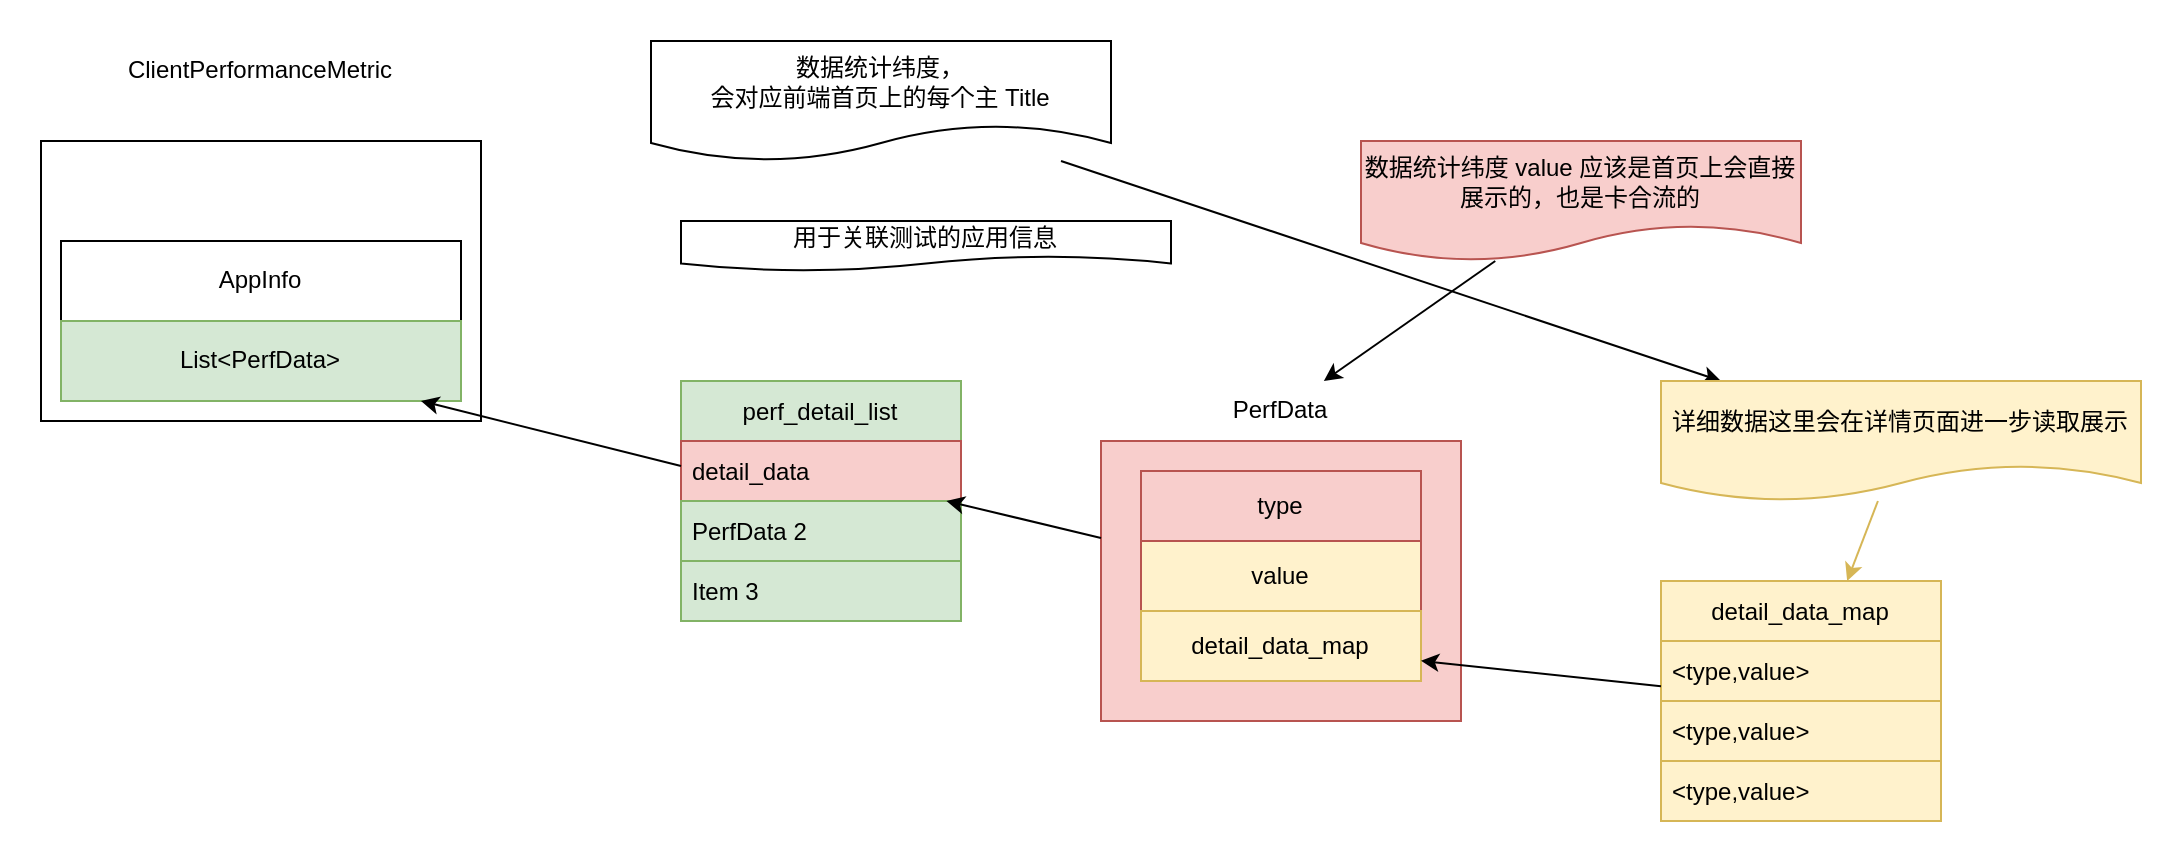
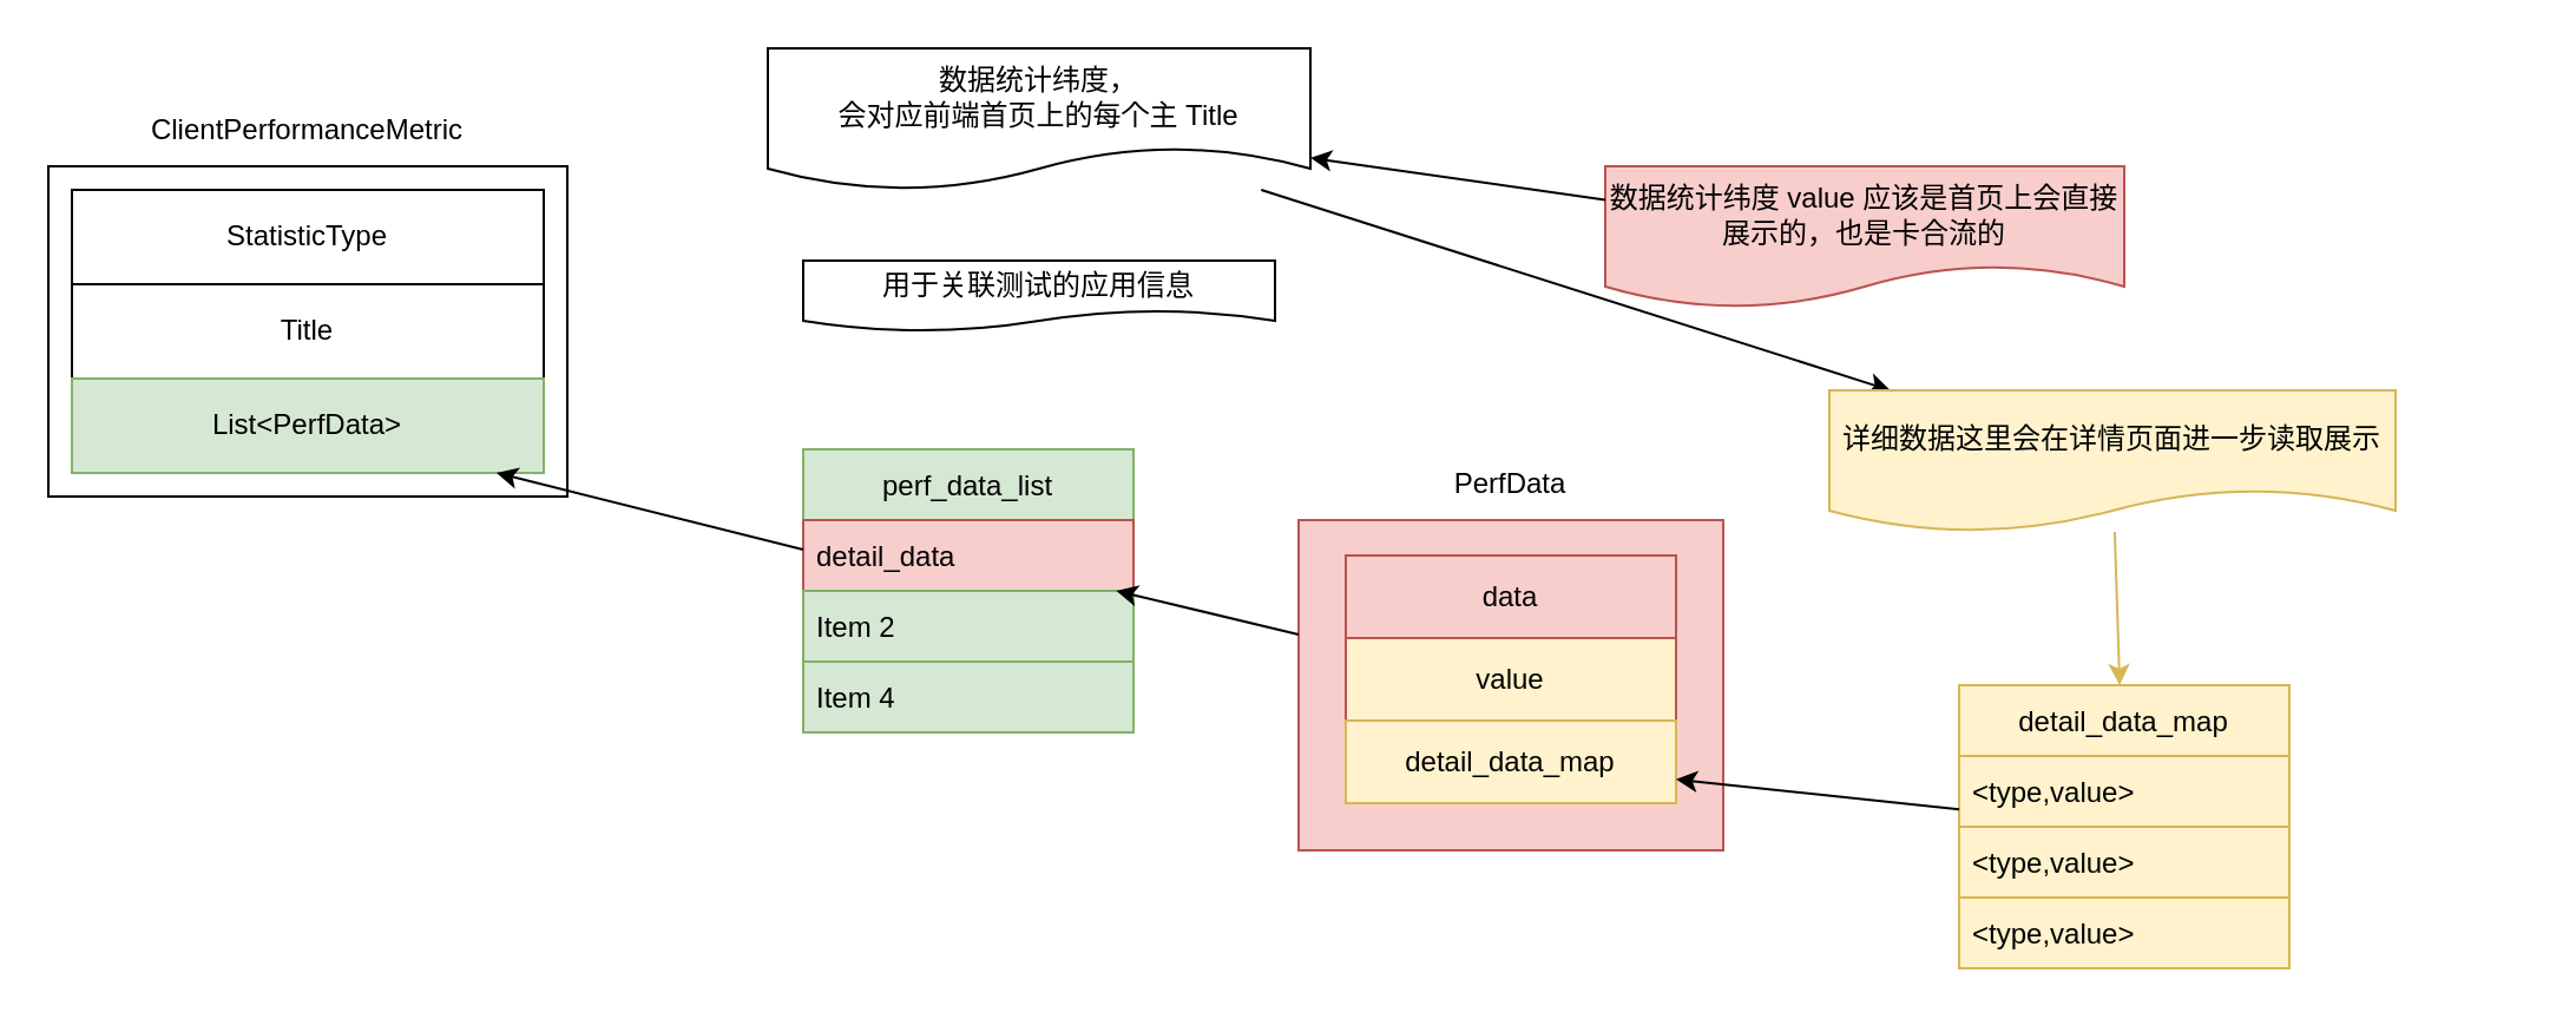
  <mxCell id="0" />
  <mxCell id="1" parent="0" />
  <mxCell id="2" value="" style="rounded=0;whiteSpace=wrap;html=1;" vertex="1" parent="1"><mxGeometry x="20" y="70" width="220" height="140" as="geometry" /></mxCell>
- <mxCell id="4" value="AppInfo" style="rounded=0;whiteSpace=wrap;" vertex="1" parent="1"><mxGeometry x="30" y="120" width="200" height="40" as="geometry" /></mxCell>
+ <mxCell id="3" value="StatisticType" style="rounded=0;whiteSpace=wrap;" vertex="1" parent="1"><mxGeometry x="30" y="80" width="200" height="40" as="geometry" /></mxCell>
+ <mxCell id="4" value="Title" style="rounded=0;whiteSpace=wrap;" vertex="1" parent="1"><mxGeometry x="30" y="120" width="200" height="40" as="geometry" /></mxCell>
  <mxCell id="5" value="List&lt;PerfData&gt;" style="rounded=0;whiteSpace=wrap;fillColor=#d5e8d4;strokeColor=#82b366;" vertex="1" parent="1"><mxGeometry x="30" y="160" width="200" height="40" as="geometry" /></mxCell>
- <mxCell id="6" value="ClientPerformanceMetric" style="text;strokeColor=none;fillColor=none;align=center;verticalAlign=middle;whiteSpace=wrap;rounded=0;" vertex="1" parent="1"><mxGeometry x="30" y="20" width="200" height="30" as="geometry" /></mxCell>
+ <mxCell id="6" value="ClientPerformanceMetric" style="text;strokeColor=none;fillColor=none;align=center;verticalAlign=middle;whiteSpace=wrap;rounded=0;" vertex="1" parent="1"><mxGeometry x="30" y="40" width="200" height="30" as="geometry" /></mxCell>
  <mxCell id="7" value="数据统计纬度，&lt;br&gt;会对应前端首页上的每个主 Title" style="shape=document;whiteSpace=wrap;html=1;boundedLbl=1;" vertex="1" parent="1"><mxGeometry x="325" y="20" width="230" height="60" as="geometry" /></mxCell>
  <mxCell id="8" value="" style="endArrow=classic;html=1;rounded=0;" edge="1" parent="1" source="7" target="27"><mxGeometry width="50" height="50" relative="1" as="geometry"><mxPoint x="430" y="190" as="sourcePoint" /><mxPoint x="480" y="140" as="targetPoint" /></mxGeometry></mxCell>
- <mxCell id="9" value="用于关联测试的应用信息" style="shape=document;whiteSpace=wrap;html=1;boundedLbl=1;" vertex="1" parent="1"><mxGeometry x="340" y="110" width="245" height="25" as="geometry" /></mxCell>
- <mxCell id="10" value="perf_detail_list" style="swimlane;fontStyle=0;childLayout=stackLayout;horizontal=1;startSize=30;horizontalStack=0;resizeParent=1;resizeParentMax=0;resizeLast=0;collapsible=1;marginBottom=0;html=0;fillColor=#d5e8d4;strokeColor=#82b366;" vertex="1" parent="1"><mxGeometry x="340" y="190" width="140" height="120" as="geometry" /></mxCell>
+ <mxCell id="9" value="用于关联测试的应用信息" style="shape=document;whiteSpace=wrap;html=1;boundedLbl=1;" vertex="1" parent="1"><mxGeometry x="340" y="110" width="200" height="30" as="geometry" /></mxCell>
+ <mxCell id="10" value="perf_data_list" style="swimlane;fontStyle=0;childLayout=stackLayout;horizontal=1;startSize=30;horizontalStack=0;resizeParent=1;resizeParentMax=0;resizeLast=0;collapsible=1;marginBottom=0;html=0;fillColor=#d5e8d4;strokeColor=#82b366;" vertex="1" parent="1"><mxGeometry x="340" y="190" width="140" height="120" as="geometry" /></mxCell>
  <mxCell id="11" value="detail_data" style="text;strokeColor=#b85450;fillColor=#f8cecc;align=left;verticalAlign=middle;spacingLeft=4;spacingRight=4;overflow=hidden;points=[[0,0.5],[1,0.5]];portConstraint=eastwest;rotatable=0;html=0;backgroundOutline=0;expand=1;sketch=0;glass=0;labelBorderColor=none;" vertex="1" parent="10"><mxGeometry y="30" width="140" height="30" as="geometry" /></mxCell>
- <mxCell id="12" value="PerfData 2" style="text;strokeColor=#82b366;fillColor=#d5e8d4;align=left;verticalAlign=middle;spacingLeft=4;spacingRight=4;overflow=hidden;points=[[0,0.5],[1,0.5]];portConstraint=eastwest;rotatable=0;html=0;backgroundOutline=0;expand=1;sketch=0;glass=0;labelBorderColor=none;" vertex="1" parent="10"><mxGeometry y="60" width="140" height="30" as="geometry" /></mxCell>
- <mxCell id="13" value="Item 3" style="text;strokeColor=#82b366;fillColor=#d5e8d4;align=left;verticalAlign=middle;spacingLeft=4;spacingRight=4;overflow=hidden;points=[[0,0.5],[1,0.5]];portConstraint=eastwest;rotatable=0;html=0;backgroundOutline=0;expand=1;sketch=0;glass=0;labelBorderColor=none;" vertex="1" parent="10"><mxGeometry y="90" width="140" height="30" as="geometry" /></mxCell>
+ <mxCell id="12" value="Item 2" style="text;strokeColor=#82b366;fillColor=#d5e8d4;align=left;verticalAlign=middle;spacingLeft=4;spacingRight=4;overflow=hidden;points=[[0,0.5],[1,0.5]];portConstraint=eastwest;rotatable=0;html=0;backgroundOutline=0;expand=1;sketch=0;glass=0;labelBorderColor=none;" vertex="1" parent="10"><mxGeometry y="60" width="140" height="30" as="geometry" /></mxCell>
+ <mxCell id="13" value="Item 4" style="text;strokeColor=#82b366;fillColor=#d5e8d4;align=left;verticalAlign=middle;spacingLeft=4;spacingRight=4;overflow=hidden;points=[[0,0.5],[1,0.5]];portConstraint=eastwest;rotatable=0;html=0;backgroundOutline=0;expand=1;sketch=0;glass=0;labelBorderColor=none;" vertex="1" parent="10"><mxGeometry y="90" width="140" height="30" as="geometry" /></mxCell>
  <mxCell id="14" value="" style="endArrow=classic;html=1;rounded=0;" edge="1" parent="1" source="10" target="5"><mxGeometry width="50" height="50" relative="1" as="geometry"><mxPoint x="420" y="500" as="sourcePoint" /><mxPoint x="470" y="450" as="targetPoint" /></mxGeometry></mxCell>
  <mxCell id="15" value="" style="rounded=0;whiteSpace=wrap;html=1;fillColor=#f8cecc;strokeColor=#b85450;" vertex="1" parent="1"><mxGeometry x="550" y="220" width="180" height="140" as="geometry" /></mxCell>
  <mxCell id="16" value="" style="endArrow=classic;html=1;rounded=0;" edge="1" parent="1" source="15" target="11"><mxGeometry width="50" height="50" relative="1" as="geometry"><mxPoint x="720" y="430" as="sourcePoint" /><mxPoint x="770" y="380" as="targetPoint" /></mxGeometry></mxCell>
- <mxCell id="17" value="type" style="rounded=0;whiteSpace=wrap;html=1;fillColor=#f8cecc;strokeColor=#b85450;" vertex="1" parent="1"><mxGeometry x="570" y="235" width="140" height="35" as="geometry" /></mxCell>
+ <mxCell id="17" value="data" style="rounded=0;whiteSpace=wrap;html=1;fillColor=#f8cecc;strokeColor=#b85450;" vertex="1" parent="1"><mxGeometry x="570" y="235" width="140" height="35" as="geometry" /></mxCell>
  <mxCell id="18" value="value" style="rounded=0;whiteSpace=wrap;html=1;fillColor=#fff2cc;strokeColor=#b85450;" vertex="1" parent="1"><mxGeometry x="570" y="270" width="140" height="35" as="geometry" /></mxCell>
  <mxCell id="19" value="detail_data_map" style="rounded=0;whiteSpace=wrap;html=1;fillColor=#fff2cc;strokeColor=#d6b656;" vertex="1" parent="1"><mxGeometry x="570" y="305" width="140" height="35" as="geometry" /></mxCell>
  <mxCell id="20" value="detail_data_map" style="swimlane;fontStyle=0;childLayout=stackLayout;horizontal=1;startSize=30;horizontalStack=0;resizeParent=1;resizeParentMax=0;resizeLast=0;collapsible=1;marginBottom=0;glass=0;labelBorderColor=none;sketch=0;strokeColor=#d6b656;html=0;fillColor=#fff2cc;" vertex="1" parent="1"><mxGeometry x="830" y="290" width="140" height="120" as="geometry" /></mxCell>
  <mxCell id="21" value="&lt;type,value&gt;" style="text;strokeColor=#d6b656;fillColor=#fff2cc;align=left;verticalAlign=middle;spacingLeft=4;spacingRight=4;overflow=hidden;points=[[0,0.5],[1,0.5]];portConstraint=eastwest;rotatable=0;glass=0;labelBorderColor=none;sketch=0;html=0;" vertex="1" parent="20"><mxGeometry y="30" width="140" height="30" as="geometry" /></mxCell>
  <mxCell id="22" value="&lt;type,value&gt;" style="text;strokeColor=#d6b656;fillColor=#fff2cc;align=left;verticalAlign=middle;spacingLeft=4;spacingRight=4;overflow=hidden;points=[[0,0.5],[1,0.5]];portConstraint=eastwest;rotatable=0;glass=0;labelBorderColor=none;sketch=0;html=0;" vertex="1" parent="20"><mxGeometry y="60" width="140" height="30" as="geometry" /></mxCell>
  <mxCell id="23" value="&lt;type,value&gt;" style="text;strokeColor=#d6b656;fillColor=#fff2cc;align=left;verticalAlign=middle;spacingLeft=4;spacingRight=4;overflow=hidden;points=[[0,0.5],[1,0.5]];portConstraint=eastwest;rotatable=0;glass=0;labelBorderColor=none;sketch=0;html=0;" vertex="1" parent="20"><mxGeometry y="90" width="140" height="30" as="geometry" /></mxCell>
  <mxCell id="24" value="" style="endArrow=classic;html=1;rounded=0;" edge="1" parent="1" source="20" target="19"><mxGeometry width="50" height="50" relative="1" as="geometry"><mxPoint x="940" y="590" as="sourcePoint" /><mxPoint x="990" y="540" as="targetPoint" /></mxGeometry></mxCell>
  <mxCell id="25" value="数据统计纬度 value 应该是首页上会直接展示的，也是卡合流的" style="shape=document;whiteSpace=wrap;html=1;boundedLbl=1;fillColor=#f8cecc;strokeColor=#b85450;" vertex="1" parent="1"><mxGeometry x="680" y="70" width="220" height="60" as="geometry" /></mxCell>
- <mxCell id="26" value="" style="endArrow=classic;html=1;rounded=0;" edge="1" parent="1" source="25" target="29"><mxGeometry width="50" height="50" relative="1" as="geometry"><mxPoint x="720" y="40" as="sourcePoint" /><mxPoint x="770" y="-10" as="targetPoint" /></mxGeometry></mxCell>
- <mxCell id="27" value="详细数据这里会在详情页面进一步读取展示" style="shape=document;whiteSpace=wrap;html=1;boundedLbl=1;fillColor=#fff2cc;strokeColor=#d6b656;" vertex="1" parent="1"><mxGeometry x="830" y="190" width="240" height="60" as="geometry" /></mxCell>
+ <mxCell id="26" value="" style="endArrow=classic;html=1;rounded=0;" edge="1" parent="1" source="25" target="7"><mxGeometry width="50" height="50" relative="1" as="geometry"><mxPoint x="720" y="40" as="sourcePoint" /><mxPoint x="770" y="-10" as="targetPoint" /></mxGeometry></mxCell>
+ <mxCell id="27" value="详细数据这里会在详情页面进一步读取展示" style="shape=document;whiteSpace=wrap;html=1;boundedLbl=1;fillColor=#fff2cc;strokeColor=#d6b656;" vertex="1" parent="1"><mxGeometry x="775" y="165" width="240" height="60" as="geometry" /></mxCell>
  <mxCell id="28" value="" style="endArrow=classic;html=1;rounded=0;fillColor=#fff2cc;strokeColor=#d6b656;" edge="1" parent="1" source="27" target="20"><mxGeometry width="50" height="50" relative="1" as="geometry"><mxPoint x="919.685" y="180" as="sourcePoint" /><mxPoint x="780.002" y="290" as="targetPoint" /></mxGeometry></mxCell>
  <mxCell id="29" value="PerfData" style="text;html=1;strokeColor=none;fillColor=none;align=center;verticalAlign=middle;whiteSpace=wrap;rounded=0;glass=0;labelBorderColor=none;sketch=0;" vertex="1" parent="1"><mxGeometry x="610" y="190" width="60" height="30" as="geometry" /></mxCell>
